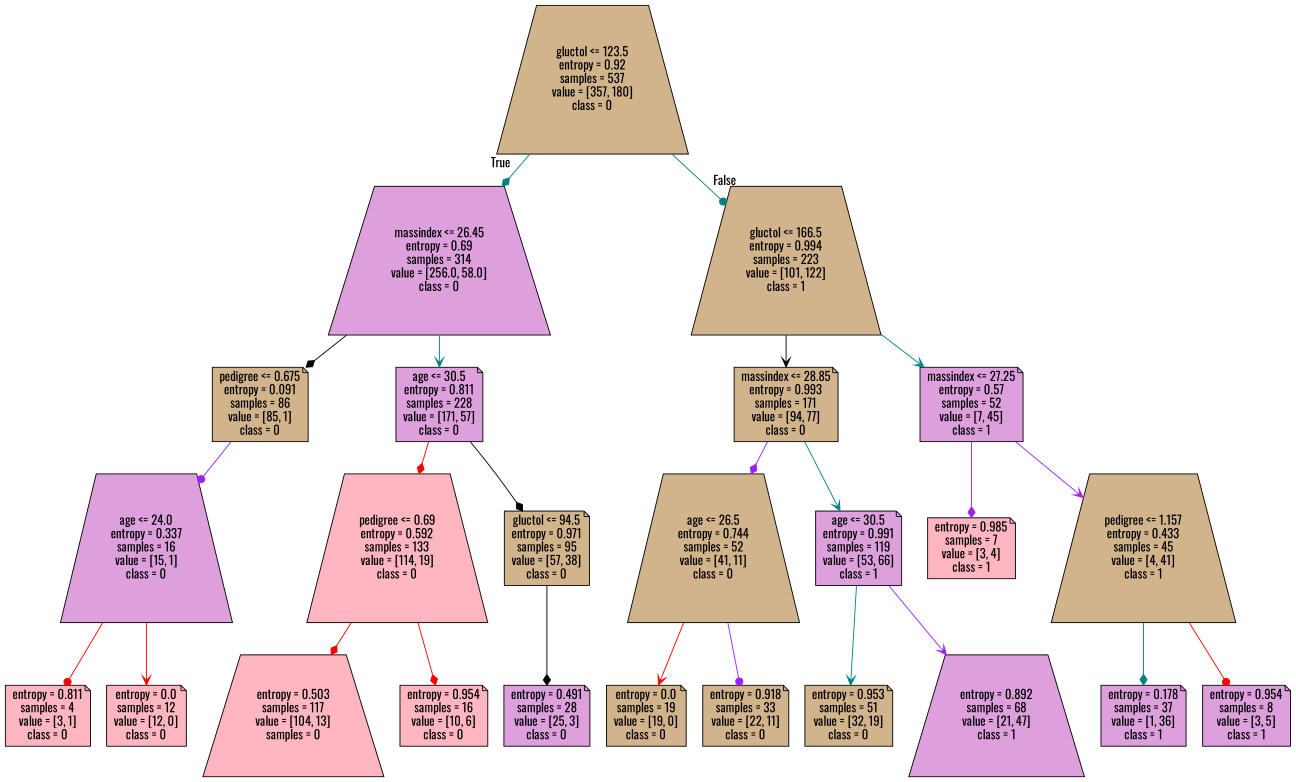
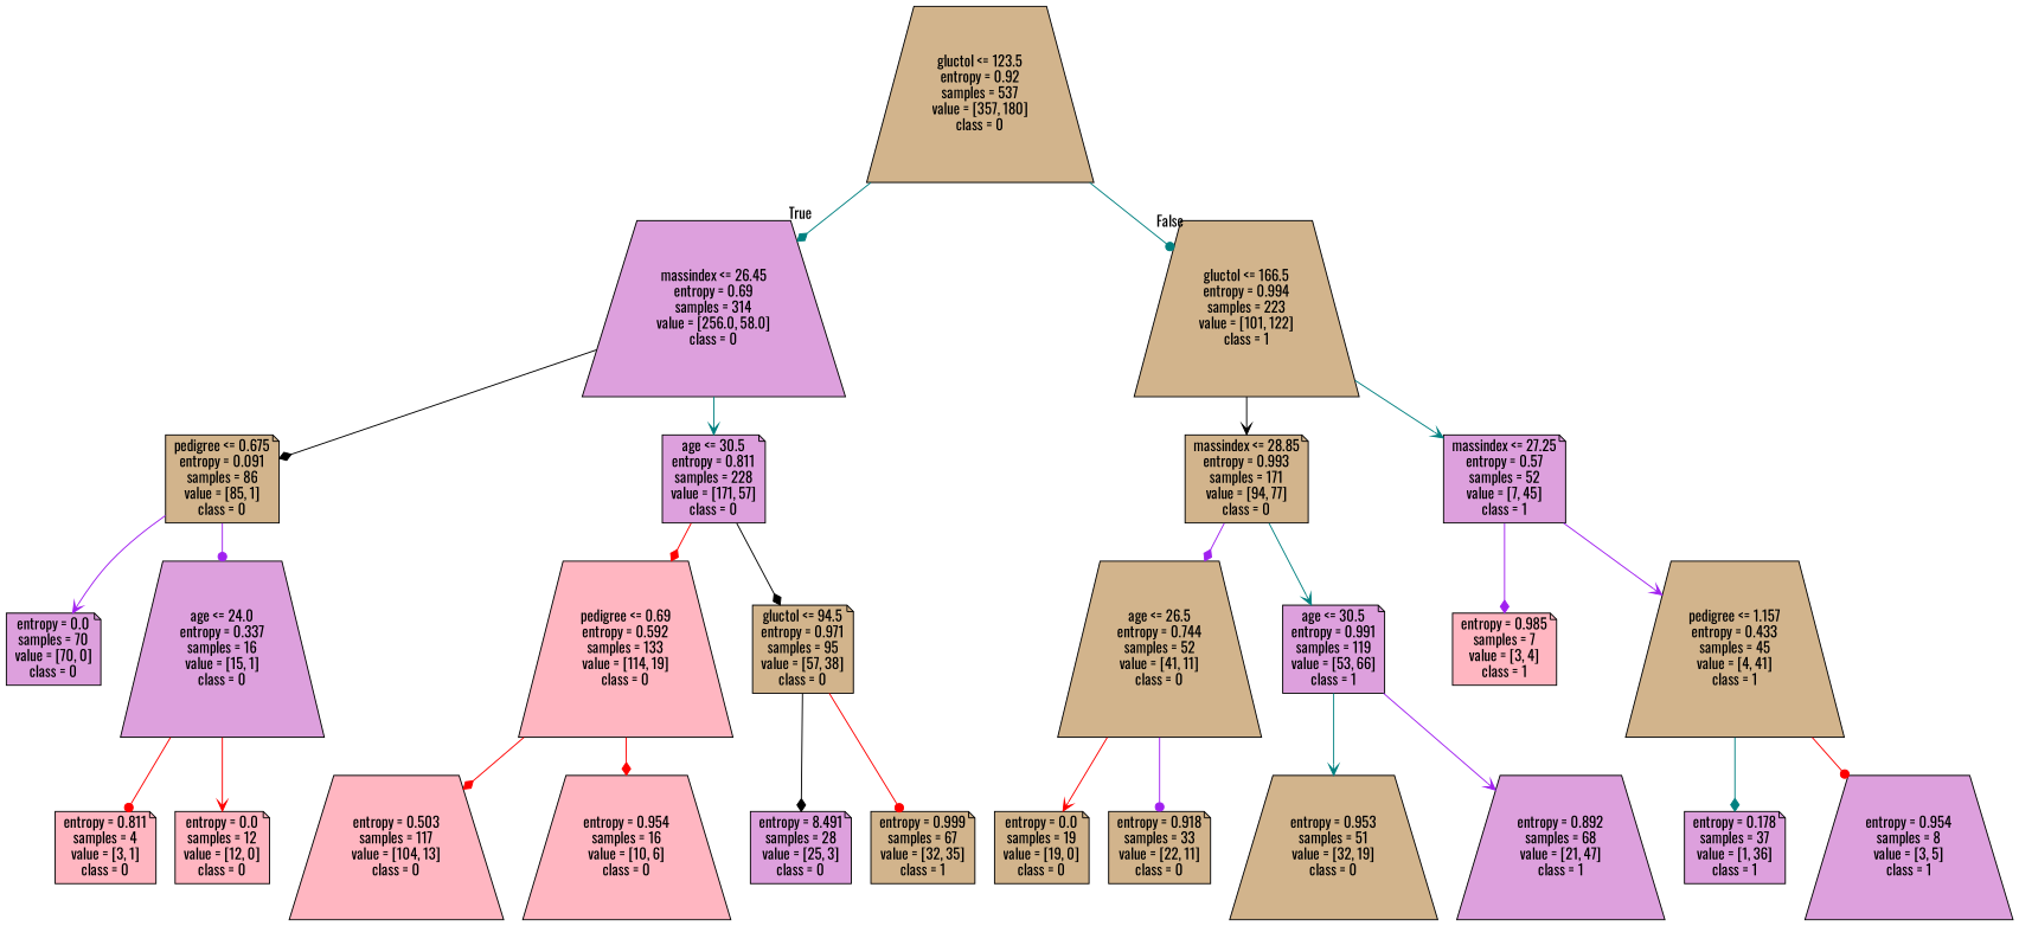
  digraph {
    fontname=Oswald
    node [color=black fillcolor=tan fontname=Oswald shape=note style=filled]
    edge [arrowhead=diamond color=red fontname=Oswald]
    n1 [label="gluctol <= 123.5\nentropy = 0.92\nsamples = 537\nvalue = [357, 180]\nclass = 0" shape=trapezium]
    n2 [fillcolor=plum label="massindex <= 26.45\nentropy = 0.69\nsamples = 314\nvalue = [256.0, 58.0]\nclass = 0" shape=trapezium]
    n3 [label="gluctol <= 166.5\nentropy = 0.994\nsamples = 223\nvalue = [101, 122]\nclass = 1" shape=trapezium]
    n4 [label="pedigree <= 0.675\nentropy = 0.091\nsamples = 86\nvalue = [85, 1]\nclass = 0"]
    n5 [fillcolor=plum label="age <= 30.5\nentropy = 0.811\nsamples = 228\nvalue = [171, 57]\nclass = 0"]
    n6 [label="massindex <= 28.85\nentropy = 0.993\nsamples = 171\nvalue = [94, 77]\nclass = 0"]
    n7 [fillcolor=plum label="massindex <= 27.25\nentropy = 0.57\nsamples = 52\nvalue = [7, 45]\nclass = 1"]
+   n8 [fillcolor=plum label="entropy = 0.0\nsamples = 70\nvalue = [70, 0]\nclass = 0"]
    n9 [fillcolor=plum label="age <= 24.0\nentropy = 0.337\nsamples = 16\nvalue = [15, 1]\nclass = 0" shape=trapezium]
    n10 [fillcolor=lightpink label="pedigree <= 0.69\nentropy = 0.592\nsamples = 133\nvalue = [114, 19]\nclass = 0" shape=trapezium]
    n11 [label="gluctol <= 94.5\nentropy = 0.971\nsamples = 95\nvalue = [57, 38]\nclass = 0"]
    n12 [fillcolor=lightpink label="entropy = 0.811\nsamples = 4\nvalue = [3, 1]\nclass = 0"]
    n13 [fillcolor=lightpink label="entropy = 0.0\nsamples = 12\nvalue = [12, 0]\nclass = 0"]
-   n14 [fillcolor=lightpink label="entropy = 0.503\nsamples = 117\nvalue = [104, 13]\nsamples = 0" shape=trapezium]
-   n15 [fillcolor=lightpink label="entropy = 0.954\nsamples = 16\nvalue = [10, 6]\nclass = 0"]
-   n16 [fillcolor=plum label="entropy = 0.491\nsamples = 28\nvalue = [25, 3]\nclass = 0"]
+   n14 [fillcolor=lightpink label="entropy = 0.503\nsamples = 117\nvalue = [104, 13]\nclass = 0" shape=trapezium]
+   n15 [fillcolor=lightpink label="entropy = 0.954\nsamples = 16\nvalue = [10, 6]\nclass = 0" shape=trapezium]
+   n16 [fillcolor=plum label="entropy = 8.491\nsamples = 28\nvalue = [25, 3]\nclass = 0"]
+   n17 [label="entropy = 0.999\nsamples = 67\nvalue = [32, 35]\nclass = 1"]
    n18 [label="age <= 26.5\nentropy = 0.744\nsamples = 52\nvalue = [41, 11]\nclass = 0" shape=trapezium]
    n19 [fillcolor=plum label="age <= 30.5\nentropy = 0.991\nsamples = 119\nvalue = [53, 66]\nclass = 1"]
    n20 [fillcolor=lightpink label="entropy = 0.985\nsamples = 7\nvalue = [3, 4]\nclass = 1"]
    n21 [label="pedigree <= 1.157\nentropy = 0.433\nsamples = 45\nvalue = [4, 41]\nclass = 1" shape=trapezium]
    n22 [label="entropy = 0.0\nsamples = 19\nvalue = [19, 0]\nclass = 0"]
    n23 [label="entropy = 0.918\nsamples = 33\nvalue = [22, 11]\nclass = 0"]
-   n24 [label="entropy = 0.953\nsamples = 51\nvalue = [32, 19]\nclass = 0"]
+   n24 [label="entropy = 0.953\nsamples = 51\nvalue = [32, 19]\nclass = 0" shape=trapezium]
    n25 [fillcolor=plum label="entropy = 0.892\nsamples = 68\nvalue = [21, 47]\nclass = 1" shape=trapezium]
    n26 [fillcolor=plum label="entropy = 0.178\nsamples = 37\nvalue = [1, 36]\nclass = 1"]
-   n27 [fillcolor=plum label="entropy = 0.954\nsamples = 8\nvalue = [3, 5]\nclass = 1"]
+   n27 [fillcolor=plum label="entropy = 0.954\nsamples = 8\nvalue = [3, 5]\nclass = 1" shape=trapezium]
    n1 -> n2 [color=teal headlabel=True labelangle=45 labeldistance=2.5]
    n1 -> n3 [arrowhead=dot color=teal headlabel=False labelangle=-45 labeldistance=2.5]
    n2 -> n4 [color=black]
    n2 -> n5 [arrowhead=vee color=teal]
    n3 -> n6 [arrowhead=vee color=black]
    n3 -> n7 [arrowhead=vee color=teal]
+   n4 -> n8 [arrowhead=vee color=purple]
    n4 -> n9 [arrowhead=dot color=purple]
    n5 -> n10
    n5 -> n11 [color=black]
    n6 -> n18 [color=purple]
    n6 -> n19 [arrowhead=vee color=teal]
    n7 -> n20 [color=purple]
    n7 -> n21 [arrowhead=vee color=purple]
    n9 -> n12 [arrowhead=dot]
    n9 -> n13 [arrowhead=vee]
    n10 -> n14
    n10 -> n15
    n11 -> n16 [color=black]
+   n11 -> n17 [arrowhead=dot]
    n18 -> n22 [arrowhead=vee]
    n18 -> n23 [arrowhead=dot color=purple]
    n19 -> n24 [arrowhead=vee color=teal]
    n19 -> n25 [arrowhead=vee color=purple]
    n21 -> n26 [color=teal]
    n21 -> n27 [arrowhead=dot]
  }
